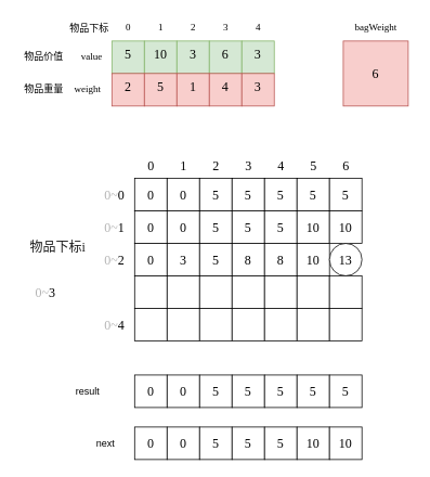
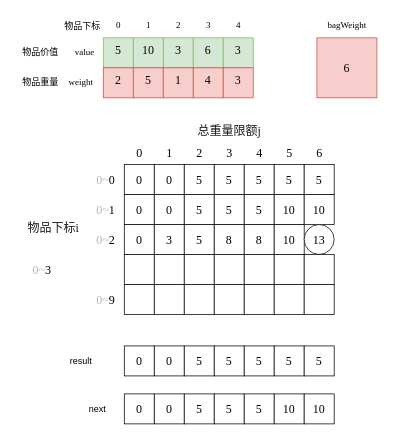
  <mxCell id="0" />
  <mxCell id="1" parent="0" />
  <mxCell id="2" value="5" style="rounded=0;whiteSpace=wrap;html=1;fillColor=#d5e8d4;strokeColor=#82b366;fontFamily=Roboto Mono;fontSize=16;verticalAlign=top;" parent="1" vertex="1"><mxGeometry x="137" y="50" width="40" height="40" as="geometry" /></mxCell>
  <mxCell id="3" value="10" style="rounded=0;whiteSpace=wrap;html=1;fillColor=#d5e8d4;strokeColor=#82b366;fontFamily=Roboto Mono;fontSize=16;verticalAlign=top;" parent="1" vertex="1"><mxGeometry x="177" y="50" width="40" height="40" as="geometry" /></mxCell>
  <mxCell id="4" value="3" style="rounded=0;whiteSpace=wrap;html=1;fillColor=#d5e8d4;strokeColor=#82b366;fontFamily=Roboto Mono;fontSize=16;verticalAlign=top;" parent="1" vertex="1"><mxGeometry x="217" y="50" width="40" height="40" as="geometry" /></mxCell>
  <mxCell id="5" value="6" style="rounded=0;whiteSpace=wrap;html=1;fillColor=#d5e8d4;strokeColor=#82b366;fontFamily=Roboto Mono;fontSize=16;verticalAlign=top;" parent="1" vertex="1"><mxGeometry x="257" y="50" width="40" height="40" as="geometry" /></mxCell>
  <mxCell id="6" value="3" style="rounded=0;whiteSpace=wrap;html=1;fillColor=#d5e8d4;strokeColor=#82b366;fontFamily=Roboto Mono;fontSize=16;verticalAlign=top;" parent="1" vertex="1"><mxGeometry x="297" y="50" width="40" height="40" as="geometry" /></mxCell>
  <mxCell id="7" value="2" style="rounded=0;whiteSpace=wrap;html=1;fillColor=#f8cecc;strokeColor=#b85450;fontFamily=Roboto Mono;fontSize=16;verticalAlign=top;" parent="1" vertex="1"><mxGeometry x="137" y="90" width="40" height="40" as="geometry" /></mxCell>
  <mxCell id="8" value="5" style="rounded=0;whiteSpace=wrap;html=1;fillColor=#f8cecc;strokeColor=#b85450;fontFamily=Roboto Mono;fontSize=16;verticalAlign=top;" parent="1" vertex="1"><mxGeometry x="177" y="90" width="40" height="40" as="geometry" /></mxCell>
  <mxCell id="9" value="1" style="rounded=0;whiteSpace=wrap;html=1;fillColor=#f8cecc;strokeColor=#b85450;fontFamily=Roboto Mono;fontSize=16;verticalAlign=top;" parent="1" vertex="1"><mxGeometry x="217" y="90" width="40" height="40" as="geometry" /></mxCell>
  <mxCell id="10" value="4" style="rounded=0;whiteSpace=wrap;html=1;fillColor=#f8cecc;strokeColor=#b85450;fontFamily=Roboto Mono;fontSize=16;verticalAlign=top;" parent="1" vertex="1"><mxGeometry x="257" y="90" width="40" height="40" as="geometry" /></mxCell>
  <mxCell id="11" value="3" style="rounded=0;whiteSpace=wrap;html=1;fillColor=#f8cecc;strokeColor=#b85450;fontFamily=Roboto Mono;fontSize=16;verticalAlign=top;" parent="1" vertex="1"><mxGeometry x="297" y="90" width="40" height="40" as="geometry" /></mxCell>
  <mxCell id="12" value="0" style="text;html=1;align=center;verticalAlign=top;resizable=0;points=[];autosize=1;strokeColor=none;fillColor=none;fontFamily=Roboto Mono;" parent="1" vertex="1"><mxGeometry x="142" y="20" width="30" height="30" as="geometry" /></mxCell>
  <mxCell id="13" value="1" style="text;html=1;align=center;verticalAlign=top;resizable=0;points=[];autosize=1;strokeColor=none;fillColor=none;fontFamily=Roboto Mono;" parent="1" vertex="1"><mxGeometry x="182" y="20" width="30" height="30" as="geometry" /></mxCell>
  <mxCell id="14" value="2" style="text;html=1;align=center;verticalAlign=top;resizable=0;points=[];autosize=1;strokeColor=none;fillColor=none;fontFamily=Roboto Mono;" parent="1" vertex="1"><mxGeometry x="222" y="20" width="30" height="30" as="geometry" /></mxCell>
  <mxCell id="15" value="3" style="text;html=1;align=center;verticalAlign=top;resizable=0;points=[];autosize=1;strokeColor=none;fillColor=none;fontFamily=Roboto Mono;" parent="1" vertex="1"><mxGeometry x="262" y="20" width="30" height="30" as="geometry" /></mxCell>
  <mxCell id="16" value="4" style="text;html=1;align=center;verticalAlign=top;resizable=0;points=[];autosize=1;strokeColor=none;fillColor=none;fontFamily=Roboto Mono;" parent="1" vertex="1"><mxGeometry x="302" y="20" width="30" height="30" as="geometry" /></mxCell>
  <mxCell id="17" value="value" style="text;html=1;align=center;verticalAlign=top;resizable=0;points=[];autosize=1;strokeColor=none;fillColor=none;fontFamily=Roboto Mono;" parent="1" vertex="1"><mxGeometry x="82" y="55" width="60" height="30" as="geometry" /></mxCell>
  <mxCell id="18" value="weight" style="text;html=1;align=center;verticalAlign=top;resizable=0;points=[];autosize=1;strokeColor=none;fillColor=none;fontFamily=Roboto Mono;" parent="1" vertex="1"><mxGeometry x="72" y="95" width="70" height="30" as="geometry" /></mxCell>
  <mxCell id="19" value="bagWeight" style="text;html=1;align=center;verticalAlign=top;resizable=0;points=[];autosize=1;strokeColor=none;fillColor=none;fontFamily=Roboto Mono;" parent="1" vertex="1"><mxGeometry x="417" y="20" width="90" height="30" as="geometry" /></mxCell>
  <mxCell id="20" value="6" style="rounded=0;whiteSpace=wrap;html=1;fillColor=#f8cecc;strokeColor=#b85450;fontFamily=Roboto Mono;fontSize=16;verticalAlign=middle;" parent="1" vertex="1"><mxGeometry x="422" y="50" width="80" height="80" as="geometry" /></mxCell>
  <mxCell id="21" value="0" style="rounded=0;whiteSpace=wrap;html=1;fontFamily=Roboto Mono;fontSize=16;" parent="1" vertex="1"><mxGeometry x="165" y="219" width="40" height="40" as="geometry" /></mxCell>
  <mxCell id="22" value="&lt;font color=&quot;#b3b3b3&quot;&gt;0~&lt;/font&gt;0" style="text;html=1;align=center;verticalAlign=middle;resizable=0;points=[];autosize=1;strokeColor=none;fillColor=none;fontSize=16;fontFamily=Roboto Mono;" parent="1" vertex="1"><mxGeometry x="115" y="224" width="50" height="30" as="geometry" /></mxCell>
  <mxCell id="23" value="0" style="text;html=1;align=center;verticalAlign=middle;resizable=0;points=[];autosize=1;strokeColor=none;fillColor=none;fontSize=16;fontFamily=Roboto Mono;" parent="1" vertex="1"><mxGeometry x="170" y="189" width="30" height="30" as="geometry" /></mxCell>
  <mxCell id="24" value="1" style="text;html=1;align=center;verticalAlign=middle;resizable=0;points=[];autosize=1;strokeColor=none;fillColor=none;fontSize=16;fontFamily=Roboto Mono;" parent="1" vertex="1"><mxGeometry x="210" y="189" width="30" height="30" as="geometry" /></mxCell>
  <mxCell id="25" value="2" style="text;html=1;align=center;verticalAlign=middle;resizable=0;points=[];autosize=1;strokeColor=none;fillColor=none;fontSize=16;fontFamily=Roboto Mono;" parent="1" vertex="1"><mxGeometry x="250" y="189" width="30" height="30" as="geometry" /></mxCell>
  <mxCell id="26" value="3" style="text;html=1;align=center;verticalAlign=middle;resizable=0;points=[];autosize=1;strokeColor=none;fillColor=none;fontSize=16;fontFamily=Roboto Mono;" parent="1" vertex="1"><mxGeometry x="290" y="189" width="30" height="30" as="geometry" /></mxCell>
  <mxCell id="27" value="4" style="text;html=1;align=center;verticalAlign=middle;resizable=0;points=[];autosize=1;strokeColor=none;fillColor=none;fontSize=16;fontFamily=Roboto Mono;" parent="1" vertex="1"><mxGeometry x="330" y="189" width="30" height="30" as="geometry" /></mxCell>
  <mxCell id="28" value="5" style="text;html=1;align=center;verticalAlign=middle;resizable=0;points=[];autosize=1;strokeColor=none;fillColor=none;fontSize=16;fontFamily=Roboto Mono;" parent="1" vertex="1"><mxGeometry x="370" y="189" width="30" height="30" as="geometry" /></mxCell>
  <mxCell id="29" value="6" style="text;html=1;align=center;verticalAlign=middle;resizable=0;points=[];autosize=1;strokeColor=none;fillColor=none;fontSize=16;fontFamily=Roboto Mono;" parent="1" vertex="1"><mxGeometry x="410" y="189" width="30" height="30" as="geometry" /></mxCell>
  <mxCell id="30" value="&lt;font color=&quot;#b3b3b3&quot;&gt;0~&lt;/font&gt;1" style="text;html=1;align=center;verticalAlign=middle;resizable=0;points=[];autosize=1;strokeColor=none;fillColor=none;fontSize=16;fontFamily=Roboto Mono;" parent="1" vertex="1"><mxGeometry x="115" y="264" width="50" height="30" as="geometry" /></mxCell>
  <mxCell id="31" value="&lt;font color=&quot;#b3b3b3&quot;&gt;0~&lt;/font&gt;2" style="text;html=1;align=center;verticalAlign=middle;resizable=0;points=[];autosize=1;strokeColor=none;fillColor=none;fontSize=16;fontFamily=Roboto Mono;" parent="1" vertex="1"><mxGeometry x="115" y="304" width="50" height="30" as="geometry" /></mxCell>
  <mxCell id="32" value="&lt;font color=&quot;#b3b3b3&quot;&gt;0~&lt;/font&gt;3" style="text;html=1;align=center;verticalAlign=middle;resizable=0;points=[];autosize=1;strokeColor=none;fillColor=none;fontSize=16;fontFamily=Roboto Mono;" parent="1" vertex="1"><mxGeometry x="30" y="344" width="50" height="30" as="geometry" /></mxCell>
- <mxCell id="33" value="&lt;font color=&quot;#b3b3b3&quot;&gt;0~&lt;/font&gt;4" style="text;html=1;align=center;verticalAlign=middle;resizable=0;points=[];autosize=1;strokeColor=none;fillColor=none;fontSize=16;fontFamily=Roboto Mono;" parent="1" vertex="1"><mxGeometry x="115" y="384" width="50" height="30" as="geometry" /></mxCell>
+ <mxCell id="33" value="&lt;font color=&quot;#b3b3b3&quot;&gt;0~&lt;/font&gt;9" style="text;html=1;align=center;verticalAlign=middle;resizable=0;points=[];autosize=1;strokeColor=none;fillColor=none;fontSize=16;fontFamily=Roboto Mono;" parent="1" vertex="1"><mxGeometry x="115" y="384" width="50" height="30" as="geometry" /></mxCell>
  <mxCell id="34" value="物品下标i" style="text;html=1;align=center;verticalAlign=middle;resizable=0;points=[];autosize=1;strokeColor=none;fillColor=none;fontSize=16;fontFamily=Roboto Mono;fontColor=#1A1A1A;" parent="1" vertex="1"><mxGeometry x="20" y="289" width="100" height="30" as="geometry" /></mxCell>
+ <mxCell id="35" value="总重量限额j" style="text;html=1;align=center;verticalAlign=middle;resizable=0;points=[];autosize=1;strokeColor=none;fillColor=none;fontSize=16;fontFamily=Roboto Mono;fontColor=#1A1A1A;" parent="1" vertex="1"><mxGeometry x="250" y="159" width="110" height="30" as="geometry" /></mxCell>
  <mxCell id="36" value="0" style="rounded=0;whiteSpace=wrap;html=1;fontFamily=Roboto Mono;fontSize=16;" parent="1" vertex="1"><mxGeometry x="165" y="259" width="40" height="40" as="geometry" /></mxCell>
  <mxCell id="37" value="0" style="rounded=0;whiteSpace=wrap;html=1;fontFamily=Roboto Mono;fontSize=16;" parent="1" vertex="1"><mxGeometry x="165" y="299" width="40" height="40" as="geometry" /></mxCell>
  <mxCell id="38" value="" style="rounded=0;whiteSpace=wrap;html=1;fontFamily=Roboto Mono;fontSize=16;" parent="1" vertex="1"><mxGeometry x="165" y="339" width="40" height="40" as="geometry" /></mxCell>
  <mxCell id="39" value="" style="rounded=0;whiteSpace=wrap;html=1;fontFamily=Roboto Mono;fontSize=16;" parent="1" vertex="1"><mxGeometry x="165" y="379" width="40" height="40" as="geometry" /></mxCell>
  <mxCell id="40" value="0" style="rounded=0;whiteSpace=wrap;html=1;fontFamily=Roboto Mono;fontSize=16;" parent="1" vertex="1"><mxGeometry x="205" y="219" width="40" height="40" as="geometry" /></mxCell>
  <mxCell id="41" value="0" style="rounded=0;whiteSpace=wrap;html=1;fontFamily=Roboto Mono;fontSize=16;" parent="1" vertex="1"><mxGeometry x="205" y="259" width="40" height="40" as="geometry" /></mxCell>
  <mxCell id="42" value="3" style="rounded=0;whiteSpace=wrap;html=1;fontFamily=Roboto Mono;fontSize=16;" parent="1" vertex="1"><mxGeometry x="205" y="299" width="40" height="40" as="geometry" /></mxCell>
  <mxCell id="43" value="" style="rounded=0;whiteSpace=wrap;html=1;fontFamily=Roboto Mono;fontSize=16;" parent="1" vertex="1"><mxGeometry x="205" y="339" width="40" height="40" as="geometry" /></mxCell>
  <mxCell id="44" value="" style="rounded=0;whiteSpace=wrap;html=1;fontFamily=Roboto Mono;fontSize=16;" parent="1" vertex="1"><mxGeometry x="205" y="379" width="40" height="40" as="geometry" /></mxCell>
  <mxCell id="45" value="5" style="rounded=0;whiteSpace=wrap;html=1;fontFamily=Roboto Mono;fontSize=16;" parent="1" vertex="1"><mxGeometry x="245" y="219" width="40" height="40" as="geometry" /></mxCell>
  <mxCell id="46" value="5" style="rounded=0;whiteSpace=wrap;html=1;fontFamily=Roboto Mono;fontSize=16;" parent="1" vertex="1"><mxGeometry x="245" y="259" width="40" height="40" as="geometry" /></mxCell>
  <mxCell id="47" value="5" style="rounded=0;whiteSpace=wrap;html=1;fontFamily=Roboto Mono;fontSize=16;" parent="1" vertex="1"><mxGeometry x="245" y="299" width="40" height="40" as="geometry" /></mxCell>
  <mxCell id="48" value="" style="rounded=0;whiteSpace=wrap;html=1;fontFamily=Roboto Mono;fontSize=16;" parent="1" vertex="1"><mxGeometry x="245" y="339" width="40" height="40" as="geometry" /></mxCell>
  <mxCell id="49" value="" style="rounded=0;whiteSpace=wrap;html=1;fontFamily=Roboto Mono;fontSize=16;" parent="1" vertex="1"><mxGeometry x="245" y="379" width="40" height="40" as="geometry" /></mxCell>
  <mxCell id="50" value="5" style="rounded=0;whiteSpace=wrap;html=1;fontFamily=Roboto Mono;fontSize=16;" parent="1" vertex="1"><mxGeometry x="285" y="219" width="40" height="40" as="geometry" /></mxCell>
  <mxCell id="51" value="5" style="rounded=0;whiteSpace=wrap;html=1;fontFamily=Roboto Mono;fontSize=16;" parent="1" vertex="1"><mxGeometry x="285" y="259" width="40" height="40" as="geometry" /></mxCell>
  <mxCell id="52" value="8" style="rounded=0;whiteSpace=wrap;html=1;fontFamily=Roboto Mono;fontSize=16;" parent="1" vertex="1"><mxGeometry x="285" y="299" width="40" height="40" as="geometry" /></mxCell>
  <mxCell id="53" value="" style="rounded=0;whiteSpace=wrap;html=1;fontFamily=Roboto Mono;fontSize=16;" parent="1" vertex="1"><mxGeometry x="285" y="339" width="40" height="40" as="geometry" /></mxCell>
  <mxCell id="54" value="" style="rounded=0;whiteSpace=wrap;html=1;fontFamily=Roboto Mono;fontSize=16;" parent="1" vertex="1"><mxGeometry x="285" y="379" width="40" height="40" as="geometry" /></mxCell>
  <mxCell id="55" value="5" style="rounded=0;whiteSpace=wrap;html=1;fontFamily=Roboto Mono;fontSize=16;" parent="1" vertex="1"><mxGeometry x="325" y="219" width="40" height="40" as="geometry" /></mxCell>
  <mxCell id="56" value="5" style="rounded=0;whiteSpace=wrap;html=1;fontFamily=Roboto Mono;fontSize=16;" parent="1" vertex="1"><mxGeometry x="325" y="259" width="40" height="40" as="geometry" /></mxCell>
  <mxCell id="57" value="8" style="rounded=0;whiteSpace=wrap;html=1;fontFamily=Roboto Mono;fontSize=16;" parent="1" vertex="1"><mxGeometry x="325" y="299" width="40" height="40" as="geometry" /></mxCell>
  <mxCell id="58" value="" style="rounded=0;whiteSpace=wrap;html=1;fontFamily=Roboto Mono;fontSize=16;" parent="1" vertex="1"><mxGeometry x="325" y="339" width="40" height="40" as="geometry" /></mxCell>
  <mxCell id="59" value="" style="rounded=0;whiteSpace=wrap;html=1;fontFamily=Roboto Mono;fontSize=16;" parent="1" vertex="1"><mxGeometry x="325" y="379" width="40" height="40" as="geometry" /></mxCell>
  <mxCell id="60" value="5" style="rounded=0;whiteSpace=wrap;html=1;fontFamily=Roboto Mono;fontSize=16;" parent="1" vertex="1"><mxGeometry x="365" y="219" width="40" height="40" as="geometry" /></mxCell>
  <mxCell id="61" value="10" style="rounded=0;whiteSpace=wrap;html=1;fontFamily=Roboto Mono;fontSize=16;" parent="1" vertex="1"><mxGeometry x="365" y="259" width="40" height="40" as="geometry" /></mxCell>
  <mxCell id="62" value="10" style="rounded=0;whiteSpace=wrap;html=1;fontFamily=Roboto Mono;fontSize=16;" parent="1" vertex="1"><mxGeometry x="365" y="299" width="40" height="40" as="geometry" /></mxCell>
  <mxCell id="63" value="" style="rounded=0;whiteSpace=wrap;html=1;fontFamily=Roboto Mono;fontSize=16;" parent="1" vertex="1"><mxGeometry x="365" y="339" width="40" height="40" as="geometry" /></mxCell>
  <mxCell id="64" value="" style="rounded=0;whiteSpace=wrap;html=1;fontFamily=Roboto Mono;fontSize=16;" parent="1" vertex="1"><mxGeometry x="365" y="379" width="40" height="40" as="geometry" /></mxCell>
  <mxCell id="65" value="5" style="rounded=0;whiteSpace=wrap;html=1;fontFamily=Roboto Mono;fontSize=16;" parent="1" vertex="1"><mxGeometry x="405" y="219" width="40" height="40" as="geometry" /></mxCell>
  <mxCell id="66" value="10" style="rounded=0;whiteSpace=wrap;html=1;fontFamily=Roboto Mono;fontSize=16;" parent="1" vertex="1"><mxGeometry x="405" y="259" width="40" height="40" as="geometry" /></mxCell>
  <mxCell id="67" value="13" style="ellipse;whiteSpace=wrap;html=1;fontFamily=Roboto Mono;fontSize=16;" parent="1" vertex="1"><mxGeometry x="405" y="299" width="40" height="40" as="geometry" /></mxCell>
  <mxCell id="68" value="" style="rounded=0;whiteSpace=wrap;html=1;fontFamily=Roboto Mono;fontSize=16;" parent="1" vertex="1"><mxGeometry x="405" y="339" width="40" height="40" as="geometry" /></mxCell>
  <mxCell id="69" value="" style="rounded=0;whiteSpace=wrap;html=1;fontFamily=Roboto Mono;fontSize=16;" parent="1" vertex="1"><mxGeometry x="405" y="379" width="40" height="40" as="geometry" /></mxCell>
  <mxCell id="70" value="物品价值" style="text;html=1;align=center;verticalAlign=middle;resizable=0;points=[];autosize=1;strokeColor=none;fillColor=none;" vertex="1" parent="1"><mxGeometry x="20" y="57" width="66" height="26" as="geometry" /></mxCell>
  <mxCell id="71" value="物品重量" style="text;html=1;align=center;verticalAlign=middle;resizable=0;points=[];autosize=1;strokeColor=none;fillColor=none;" vertex="1" parent="1"><mxGeometry x="20" y="97" width="66" height="26" as="geometry" /></mxCell>
  <mxCell id="72" value="物品下标" style="text;html=1;align=center;verticalAlign=middle;resizable=0;points=[];autosize=1;strokeColor=none;fillColor=none;" vertex="1" parent="1"><mxGeometry x="76" y="22" width="66" height="26" as="geometry" /></mxCell>
  <mxCell id="73" value="0" style="rounded=0;whiteSpace=wrap;html=1;fontFamily=Roboto Mono;fontSize=16;" vertex="1" parent="1"><mxGeometry x="165" y="461" width="40" height="40" as="geometry" /></mxCell>
  <mxCell id="74" value="0" style="rounded=0;whiteSpace=wrap;html=1;fontFamily=Roboto Mono;fontSize=16;" vertex="1" parent="1"><mxGeometry x="205" y="461" width="40" height="40" as="geometry" /></mxCell>
  <mxCell id="75" value="5" style="rounded=0;whiteSpace=wrap;html=1;fontFamily=Roboto Mono;fontSize=16;" vertex="1" parent="1"><mxGeometry x="245" y="461" width="40" height="40" as="geometry" /></mxCell>
  <mxCell id="76" value="5" style="rounded=0;whiteSpace=wrap;html=1;fontFamily=Roboto Mono;fontSize=16;" vertex="1" parent="1"><mxGeometry x="285" y="461" width="40" height="40" as="geometry" /></mxCell>
  <mxCell id="77" value="5" style="rounded=0;whiteSpace=wrap;html=1;fontFamily=Roboto Mono;fontSize=16;" vertex="1" parent="1"><mxGeometry x="325" y="461" width="40" height="40" as="geometry" /></mxCell>
  <mxCell id="78" value="5" style="rounded=0;whiteSpace=wrap;html=1;fontFamily=Roboto Mono;fontSize=16;" vertex="1" parent="1"><mxGeometry x="365" y="461" width="40" height="40" as="geometry" /></mxCell>
  <mxCell id="79" value="5" style="rounded=0;whiteSpace=wrap;html=1;fontFamily=Roboto Mono;fontSize=16;" vertex="1" parent="1"><mxGeometry x="405" y="461" width="40" height="40" as="geometry" /></mxCell>
  <mxCell id="80" value="result" style="text;html=1;align=center;verticalAlign=middle;resizable=0;points=[];autosize=1;strokeColor=none;fillColor=none;" vertex="1" parent="1"><mxGeometry x="83" y="468" width="47" height="26" as="geometry" /></mxCell>
  <mxCell id="81" value="0" style="rounded=0;whiteSpace=wrap;html=1;fontFamily=Roboto Mono;fontSize=16;" vertex="1" parent="1"><mxGeometry x="165" y="525" width="40" height="40" as="geometry" /></mxCell>
  <mxCell id="82" value="0" style="rounded=0;whiteSpace=wrap;html=1;fontFamily=Roboto Mono;fontSize=16;" vertex="1" parent="1"><mxGeometry x="205" y="525" width="40" height="40" as="geometry" /></mxCell>
  <mxCell id="83" value="5" style="rounded=0;whiteSpace=wrap;html=1;fontFamily=Roboto Mono;fontSize=16;" vertex="1" parent="1"><mxGeometry x="245" y="525" width="40" height="40" as="geometry" /></mxCell>
  <mxCell id="84" value="5" style="rounded=0;whiteSpace=wrap;html=1;fontFamily=Roboto Mono;fontSize=16;" vertex="1" parent="1"><mxGeometry x="285" y="525" width="40" height="40" as="geometry" /></mxCell>
  <mxCell id="85" value="5" style="rounded=0;whiteSpace=wrap;html=1;fontFamily=Roboto Mono;fontSize=16;" vertex="1" parent="1"><mxGeometry x="325" y="525" width="40" height="40" as="geometry" /></mxCell>
  <mxCell id="86" value="10" style="rounded=0;whiteSpace=wrap;html=1;fontFamily=Roboto Mono;fontSize=16;" vertex="1" parent="1"><mxGeometry x="365" y="525" width="40" height="40" as="geometry" /></mxCell>
  <mxCell id="87" value="10" style="rounded=0;whiteSpace=wrap;html=1;fontFamily=Roboto Mono;fontSize=16;" vertex="1" parent="1"><mxGeometry x="405" y="525" width="40" height="40" as="geometry" /></mxCell>
  <mxCell id="88" value="next" style="text;html=1;align=center;verticalAlign=middle;resizable=0;points=[];autosize=1;strokeColor=none;fillColor=none;" vertex="1" parent="1"><mxGeometry x="108" y="532" width="41" height="26" as="geometry" /></mxCell>
